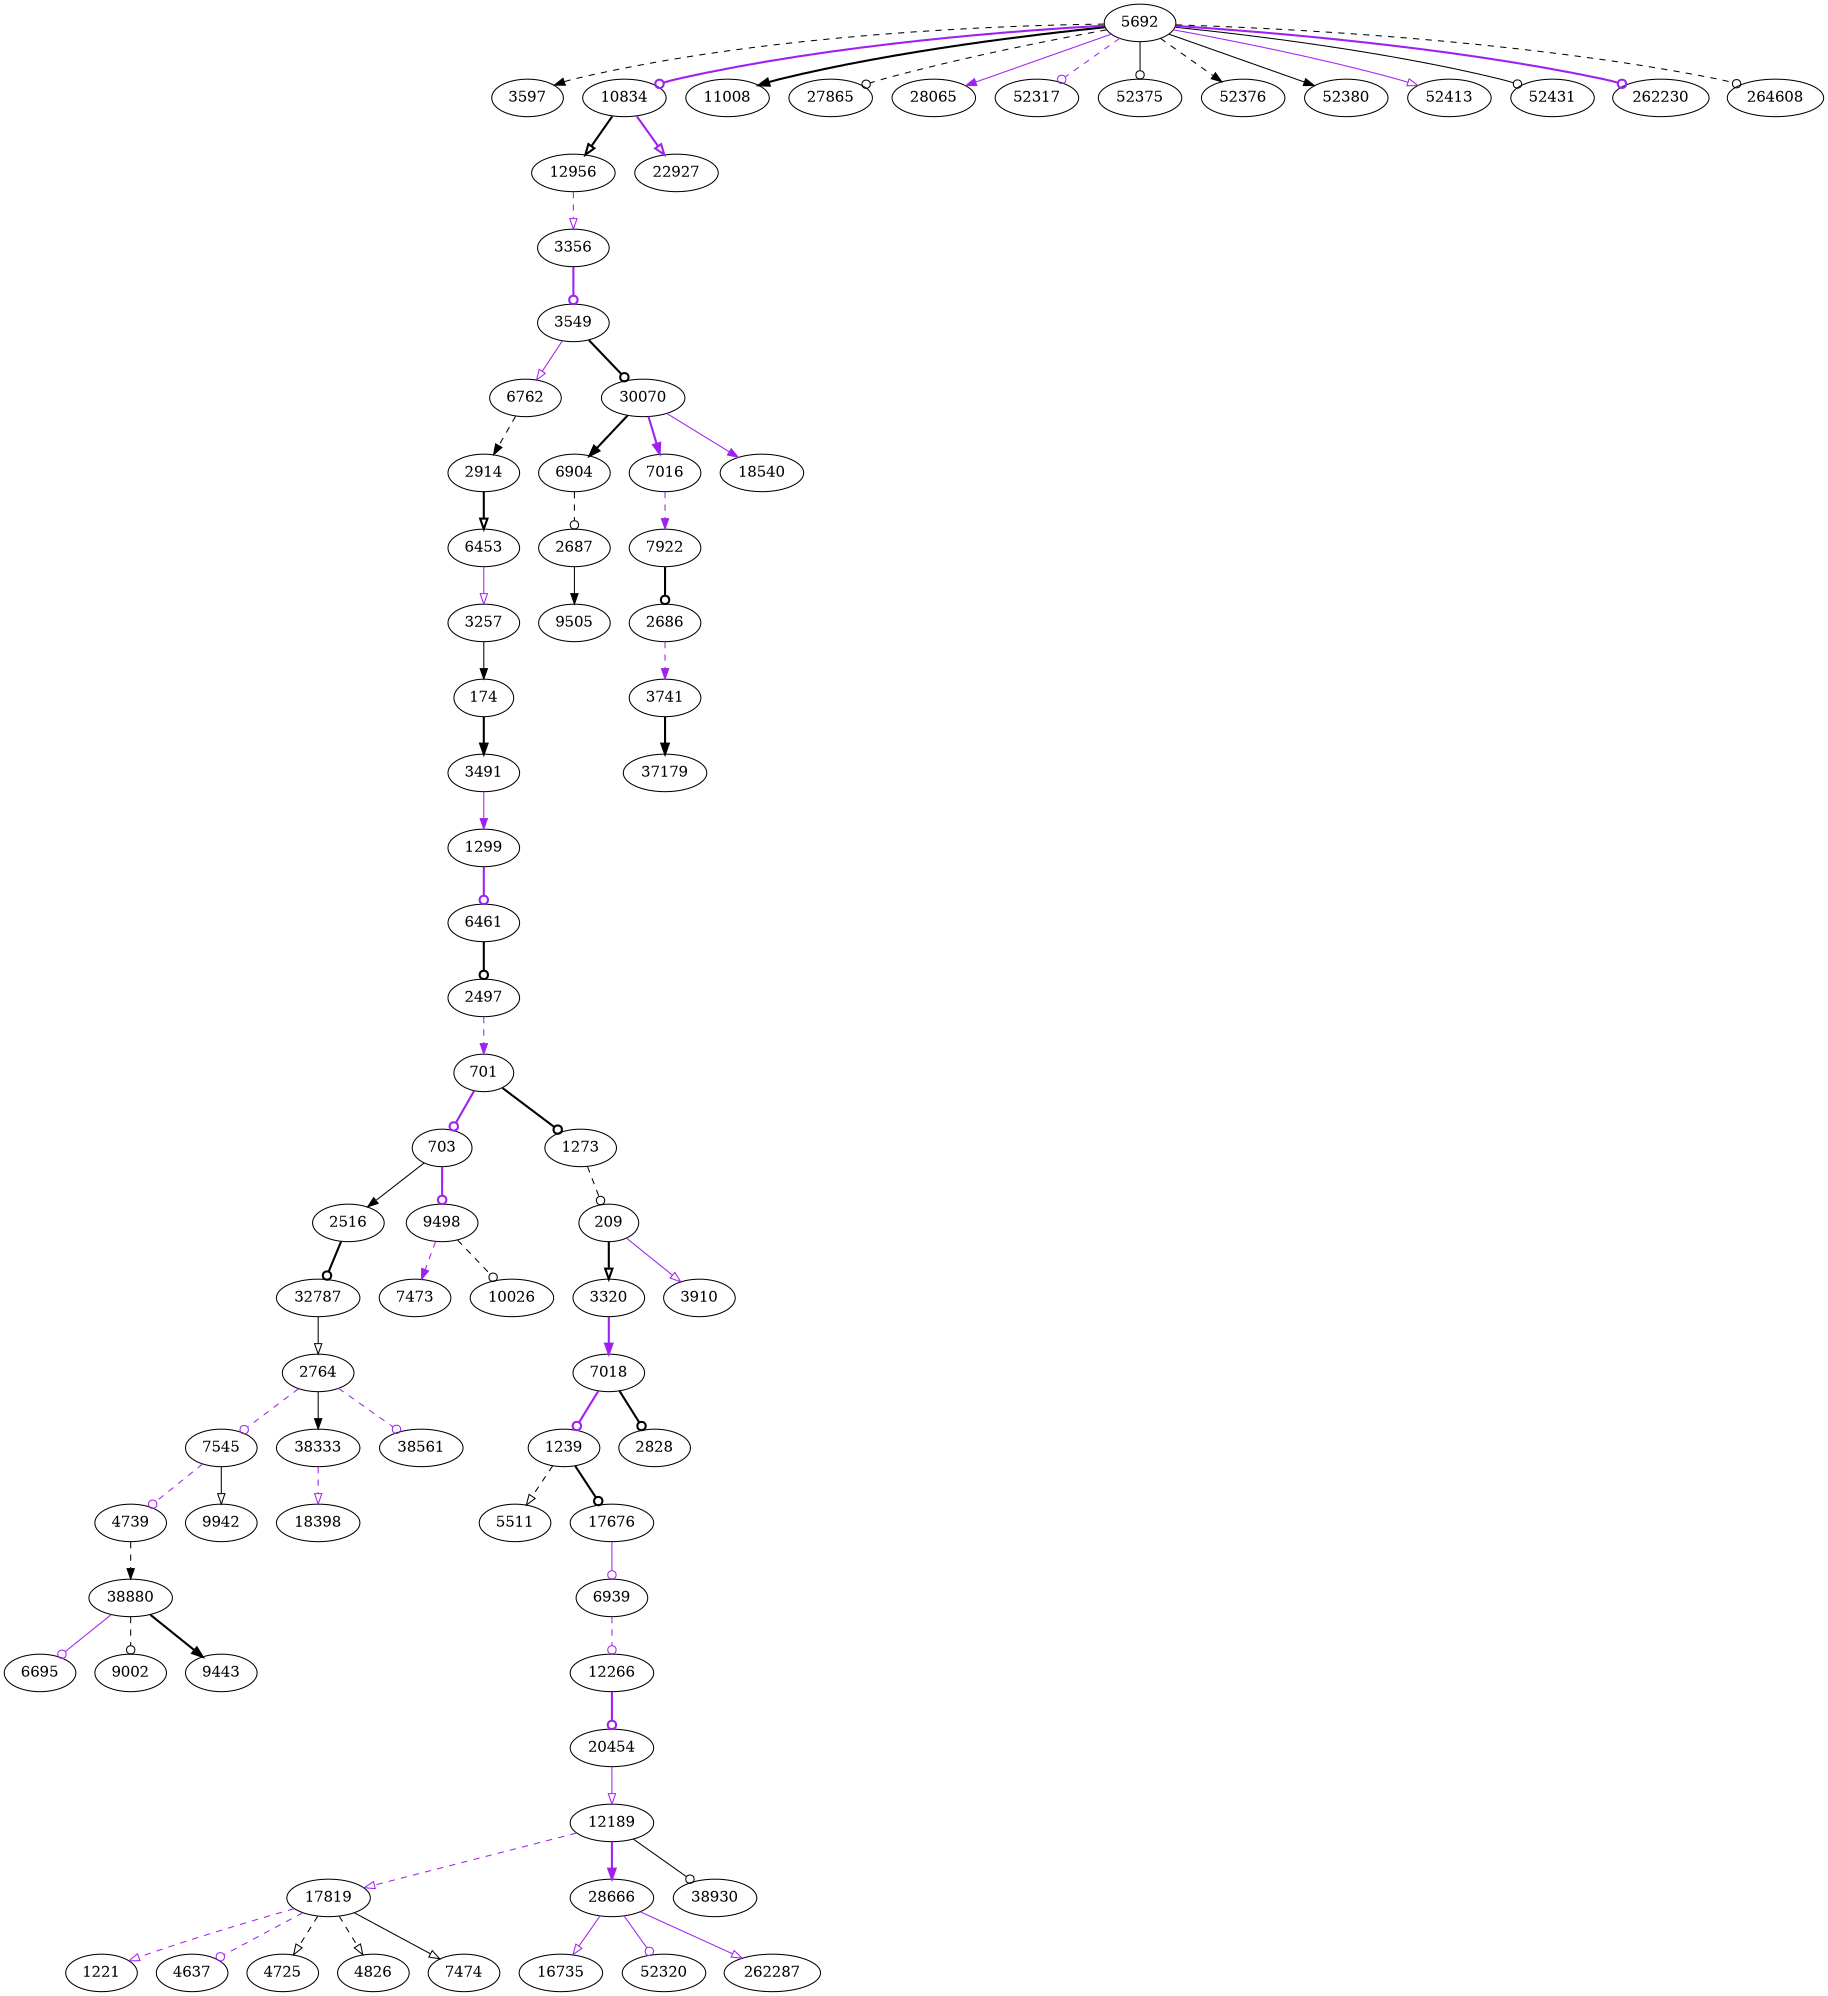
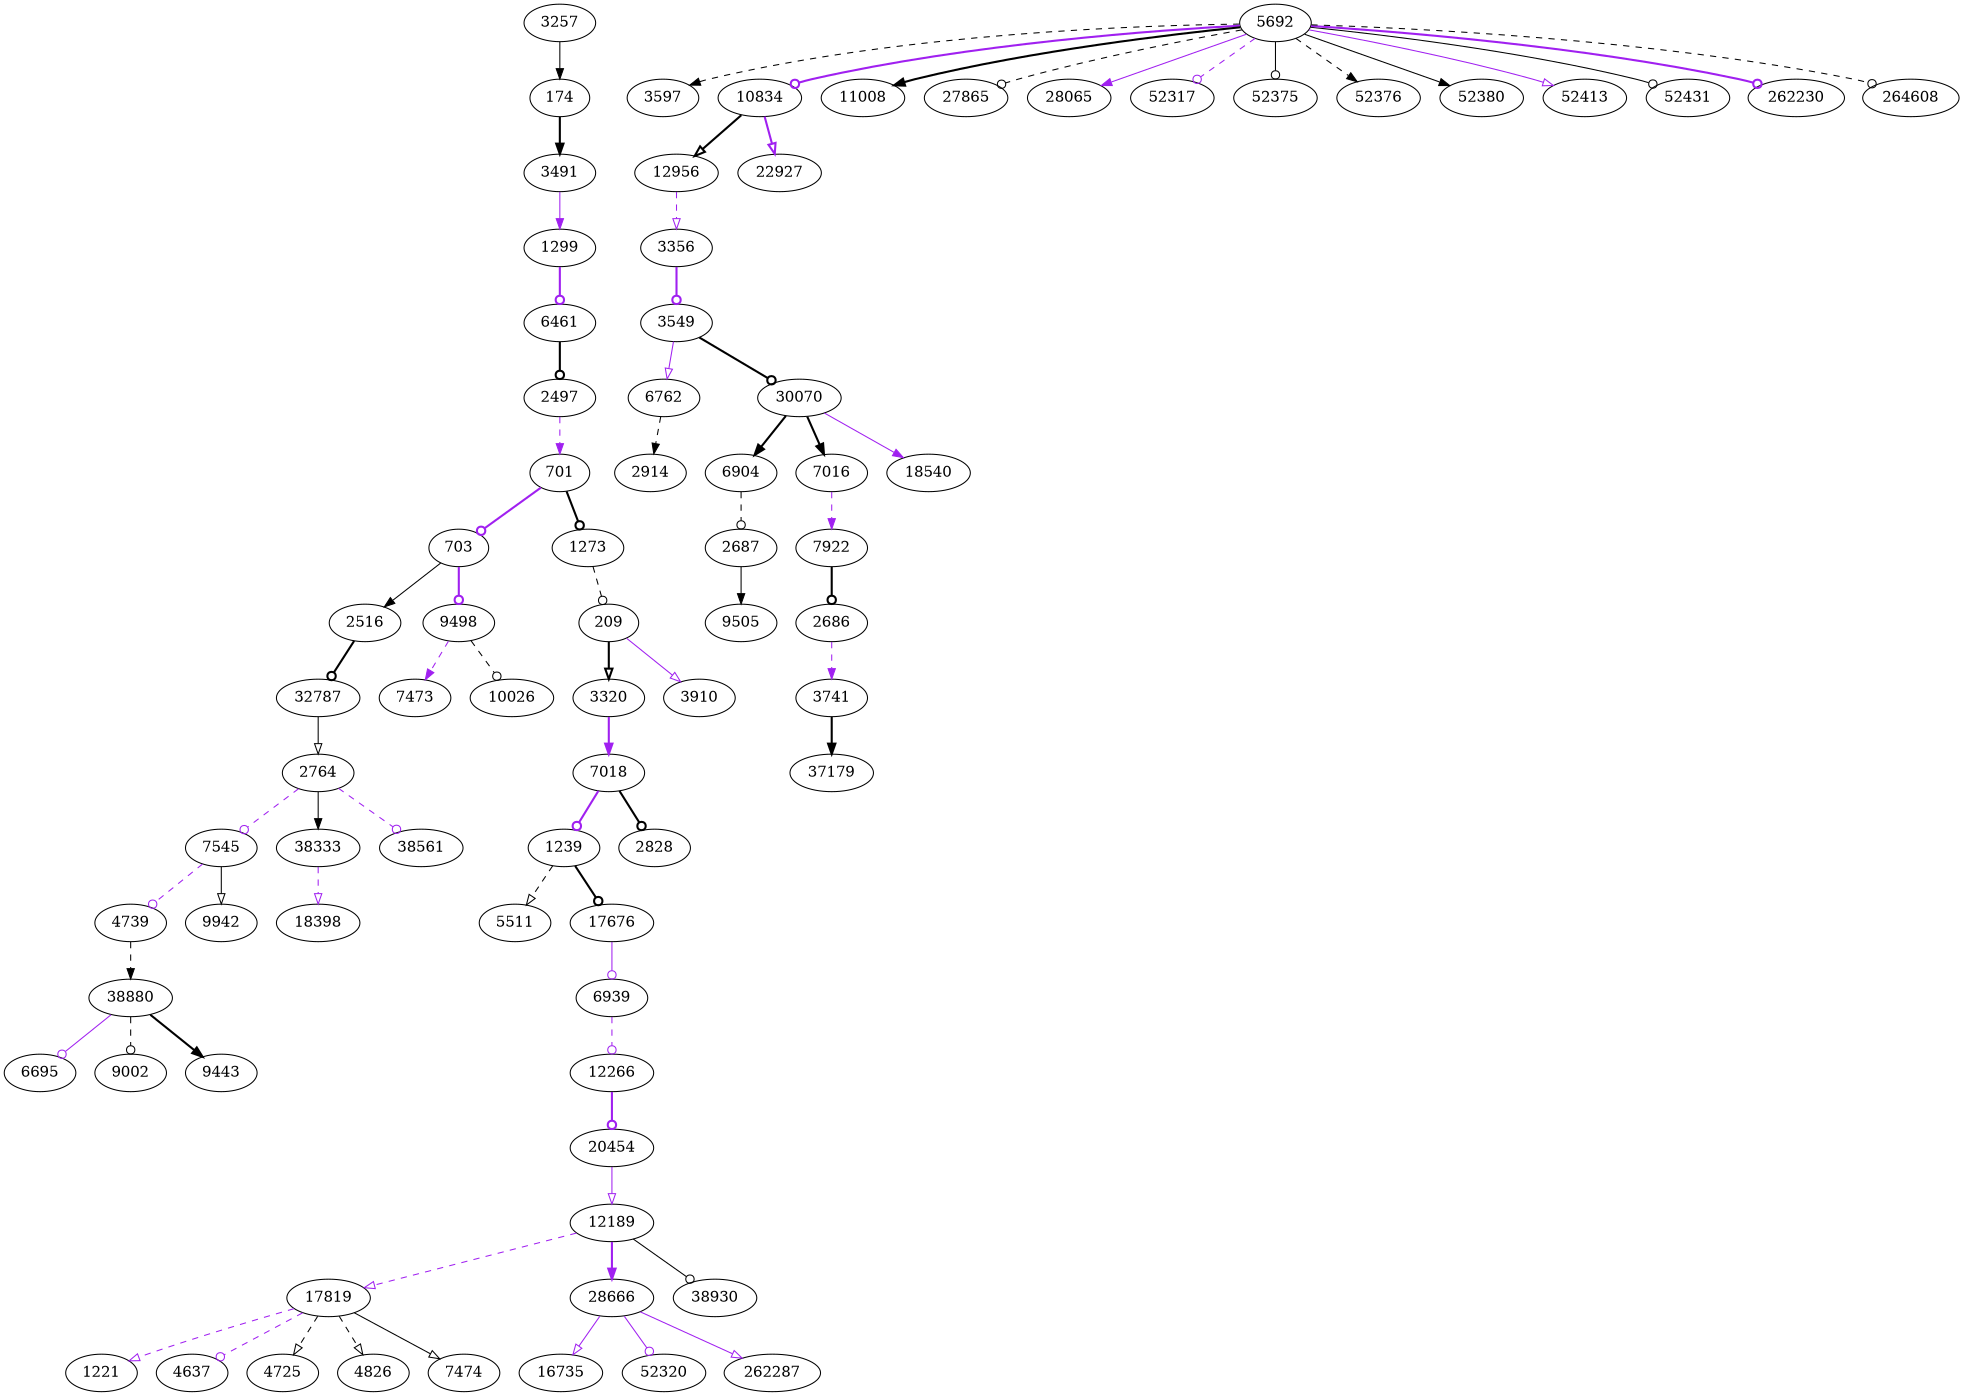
  digraph {
    edge [arrowhead=odot color=black style=bold]
    174
    3491
    1299
    209
    3320
    3910
    7018
    701
    703
    1273
    2516
    9498
    32787
    7473
    10026
    1239
    5511
    17676
    6939
    6461
    2497
    2764
    2686
    3741
    37179
    2687
    9505
    7545
    38333
    38561
    4739
    9942
    18398
    2914
-   6453
    3257
    2828
    3356
    3549
    6762
    30070
    6904
    7016
    18540
    38880
    6695
    9002
    9443
    5692
    3597
    10834
    11008
    27865
    28065
    52317
    52375
    52376
    52380
    52413
    52431
    262230
    264608
    12956
    22927
    12266
    20454
    7922
    12189
    17819
    28666
    38930
    1221
    4637
    4725
    4826
    7474
    16735
    52320
    262287
    174 -> 3491 [arrowhead=normal]
    3491 -> 1299 [arrowhead=normal color=purple style=solid]
    1299 -> 6461 [color=purple]
    209 -> 3320 [arrowhead=onormal]
    209 -> 3910 [arrowhead=onormal color=purple style=solid]
    3320 -> 7018 [arrowhead=normal color=purple]
    7018 -> 1239 [color=purple]
    7018 -> 2828
    701 -> 703 [color=purple]
    701 -> 1273
    703 -> 2516 [arrowhead=normal style=solid]
    703 -> 9498 [color=purple]
    1273 -> 209 [style=dashed]
    2516 -> 32787
    9498 -> 7473 [arrowhead=normal color=purple style=dashed]
    9498 -> 10026 [style=dashed]
    32787 -> 2764 [arrowhead=onormal style=solid]
    1239 -> 5511 [arrowhead=onormal style=dashed]
    1239 -> 17676
    17676 -> 6939 [color=purple style=solid]
    6939 -> 12266 [color=purple style=dashed]
    6461 -> 2497
    2497 -> 701 [arrowhead=normal color=purple style=dashed]
    2764 -> 7545 [color=purple style=dashed]
    2764 -> 38333 [arrowhead=normal style=solid]
    2764 -> 38561 [color=purple style=dashed]
    2686 -> 3741 [arrowhead=normal color=purple style=dashed]
    3741 -> 37179 [arrowhead=normal]
    2687 -> 9505 [arrowhead=normal style=solid]
    7545 -> 4739 [color=purple style=dashed]
    7545 -> 9942 [arrowhead=onormal style=solid]
    38333 -> 18398 [arrowhead=onormal color=purple style=dashed]
    4739 -> 38880 [arrowhead=normal style=dashed]
-   2914 -> 6453 [arrowhead=onormal]
-   6453 -> 3257 [arrowhead=onormal color=purple style=solid]
    3257 -> 174 [arrowhead=normal style=solid]
    3356 -> 3549 [color=purple]
    3549 -> 6762 [arrowhead=onormal color=purple style=solid]
    3549 -> 30070
    6762 -> 2914 [arrowhead=normal style=dashed]
    30070 -> 6904 [arrowhead=normal]
-   30070 -> 7016 [arrowhead=normal color=purple]
+   30070 -> 7016 [arrowhead=normal]
    30070 -> 18540 [arrowhead=normal color=purple style=solid]
    6904 -> 2687 [style=dashed]
    7016 -> 7922 [arrowhead=normal color=purple style=dashed]
    38880 -> 6695 [color=purple style=solid]
    38880 -> 9002 [style=dashed]
    38880 -> 9443 [arrowhead=normal]
    5692 -> 3597 [arrowhead=normal style=dashed]
    5692 -> 10834 [color=purple]
    5692 -> 11008 [arrowhead=normal]
    5692 -> 27865 [style=dashed]
    5692 -> 28065 [arrowhead=normal color=purple style=solid]
    5692 -> 52317 [color=purple style=dashed]
    5692 -> 52375 [style=solid]
    5692 -> 52376 [arrowhead=normal style=dashed]
    5692 -> 52380 [arrowhead=normal style=solid]
    5692 -> 52413 [arrowhead=onormal color=purple style=solid]
    5692 -> 52431 [style=solid]
    5692 -> 262230 [color=purple]
    5692 -> 264608 [style=dashed]
    10834 -> 12956 [arrowhead=onormal]
    10834 -> 22927 [arrowhead=onormal color=purple]
    12956 -> 3356 [arrowhead=onormal color=purple style=dashed]
    12266 -> 20454 [color=purple]
    20454 -> 12189 [arrowhead=onormal color=purple style=solid]
    7922 -> 2686
    12189 -> 17819 [arrowhead=onormal color=purple style=dashed]
    12189 -> 28666 [arrowhead=normal color=purple]
    12189 -> 38930 [style=solid]
    17819 -> 1221 [arrowhead=onormal color=purple style=dashed]
    17819 -> 4637 [color=purple style=dashed]
    17819 -> 4725 [arrowhead=onormal style=dashed]
    17819 -> 4826 [arrowhead=onormal style=dashed]
    17819 -> 7474 [arrowhead=onormal style=solid]
    28666 -> 16735 [arrowhead=onormal color=purple style=solid]
    28666 -> 52320 [color=purple style=solid]
    28666 -> 262287 [arrowhead=onormal color=purple style=solid]
  }
